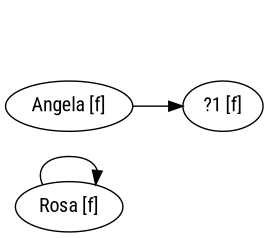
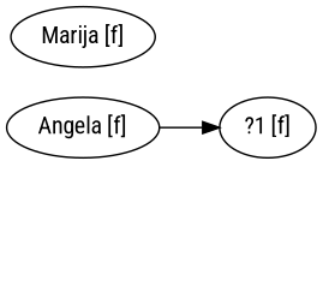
  digraph {
    fontname="Roboto Condensed"
    rankdir=LR
    node [fontname="Roboto Condensed"]
    edge [fontname="Roboto Condensed"]
-   "Rosa [f]"
    "Angela [f]"
    "?1 [f]"
-   "Rosa [f]" -> "Rosa [f]"
+   "Marija [f]"
    "Angela [f]" -> "?1 [f]"
  }
